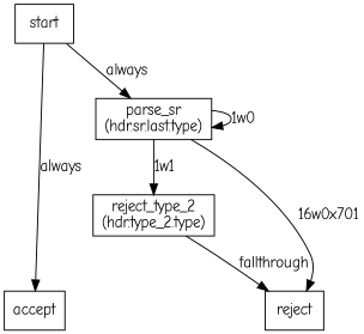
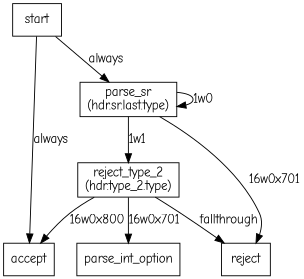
  digraph {
    fontname="Comic Neue"
    node [fontname="Comic Neue" shape=rectangle]
    edge [fontname="Comic Neue"]
    n1 [label=start]
    n2 [label="parse_sr\n(hdr.sr.last.type)"]
    n3 [label=accept]
    n4 [label="reject_type_2\n(hdr.type_2.type)"]
    n5 [label=reject]
+   n6 [label=parse_int_option]
    n1 -> n2 [label=always]
    n1 -> n3 [label=always]
    n2 -> n2 [label="1w0"]
    n2 -> n4 [label="1w1"]
    n2 -> n5 [label="16w0x701"]
+   n4 -> n3 [label="16w0x800"]
    n4 -> n5 [label=fallthrough]
+   n4 -> n6 [label="16w0x701"]
  }
